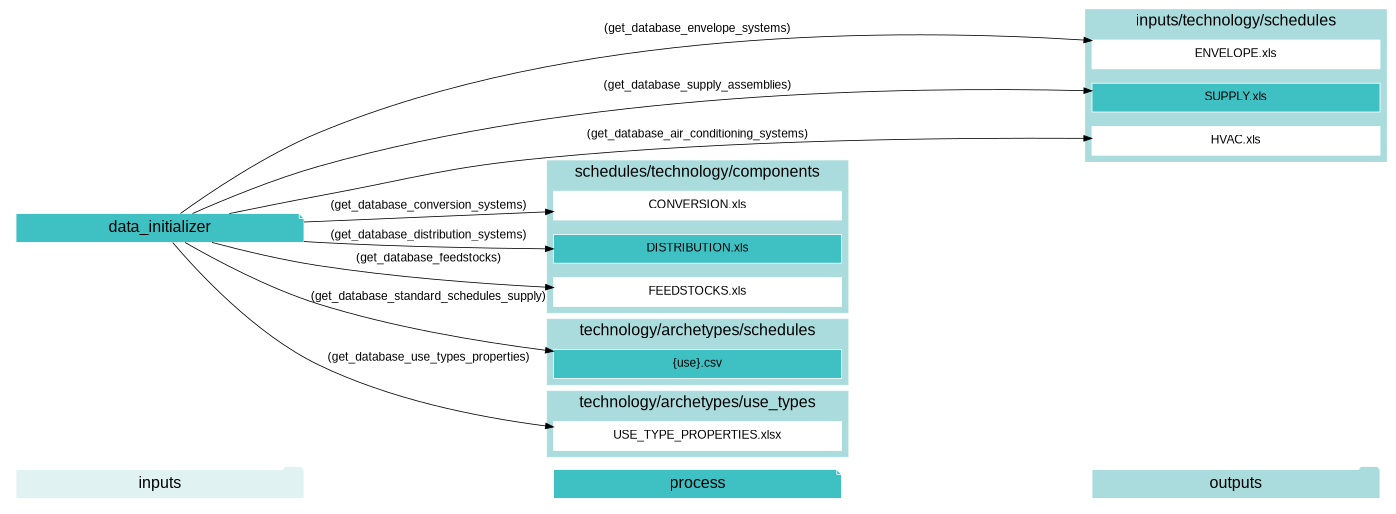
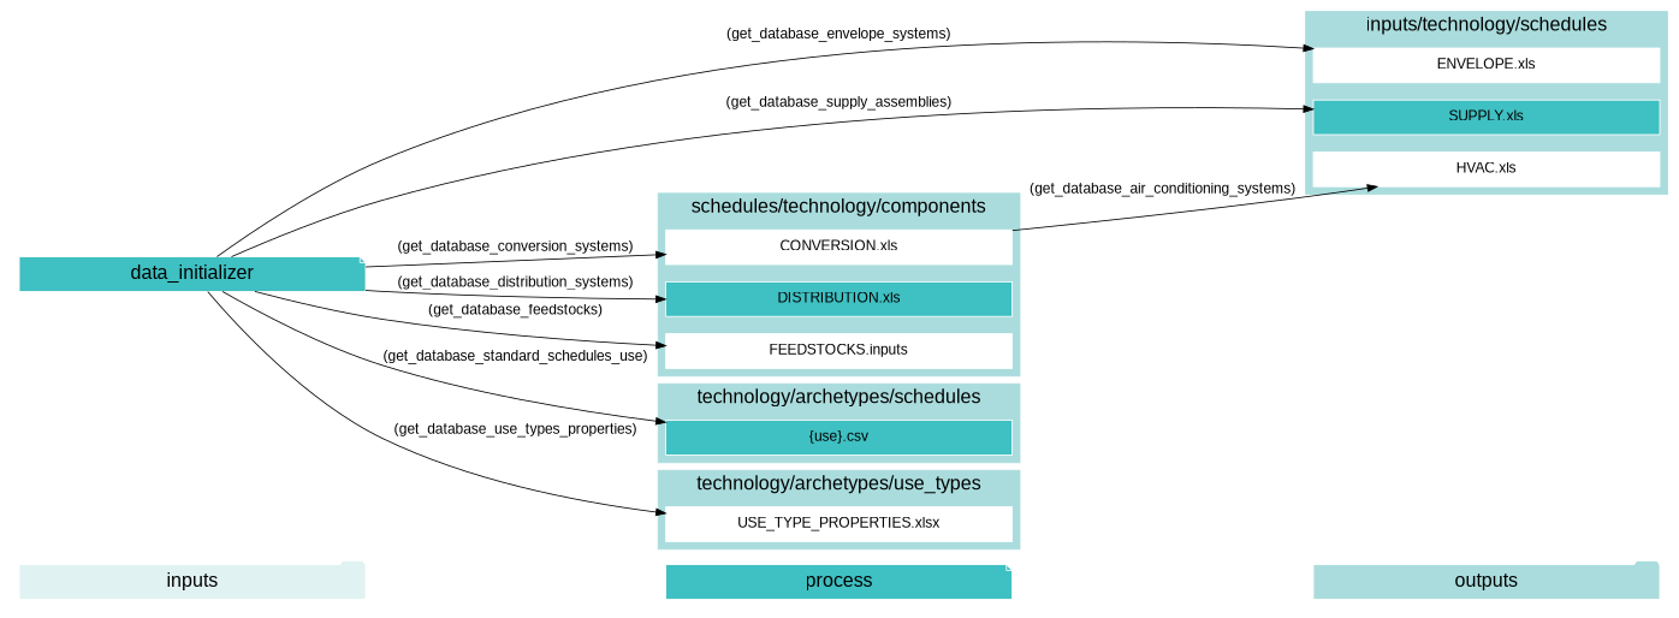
  digraph {
    fontname="Liberation Sans"
    newrank=true
    rankdir=LR
    node [color=white fixedsize=true fontname="Liberation Sans" fontsize=15 shape=box style=filled]
    edge [fontname="Liberation Sans" fontsize=15]
    process [fillcolor="#3FC0C2" fontsize=20 shape=note width=5]
    outputs [fillcolor="#aadcdd" fontsize=20 shape=folder width=5]
    inputs [fillcolor="#E1F2F2" fontsize=20 shape=folder width=5]
    "HVAC.xls" [width=5]
    "ENVELOPE.xls" [width=5]
    "SUPPLY.xls" [fillcolor="#3FC0C2" width=5]
    "CONVERSION.xls" [width=5]
    "DISTRIBUTION.xls" [fillcolor="#3FC0C2" width=5]
-   "FEEDSTOCKS.xls" [width=5]
+   "FEEDSTOCKS.xls" [width=5 label="FEEDSTOCKS.inputs"]
    "{use}.csv" [fillcolor="#3FC0C2" width=5]
    "USE_TYPE_PROPERTIES.xlsx" [width=5]
    data_initializer [fillcolor="#3FC0C2" fontsize=20 shape=note width=5]
    subgraph cluster_1 {
      fontsize=25
      style=invis
      process
      outputs
      inputs
    }
    subgraph cluster_2 {
      color="#aadcdd"
      fontsize=20
      label="inputs/technology/schedules"
      rank=same
      style=filled
      "HVAC.xls"
      "ENVELOPE.xls"
      "SUPPLY.xls"
    }
    subgraph cluster_3 {
      color="#aadcdd"
      fontsize=20
      label="schedules/technology/components"
      rank=same
      style=filled
      "CONVERSION.xls"
      "DISTRIBUTION.xls"
      "FEEDSTOCKS.xls"
    }
    subgraph cluster_4 {
      color="#aadcdd"
      fontsize=20
      label="technology/archetypes/schedules"
      rank=same
      style=filled
      "{use}.csv"
    }
    subgraph cluster_5 {
      color="#aadcdd"
      fontsize=20
      label="technology/archetypes/use_types"
      rank=same
      style=filled
      "USE_TYPE_PROPERTIES.xlsx"
    }
    process -> outputs [style=invis]
    inputs -> process [style=invis]
-   data_initializer -> "HVAC.xls" [label="(get_database_air_conditioning_systems)"]
+   "CONVERSION.xls" -> "HVAC.xls" [label="(get_database_air_conditioning_systems)"]
    data_initializer -> "ENVELOPE.xls" [label="(get_database_envelope_systems)"]
    data_initializer -> "SUPPLY.xls" [label="(get_database_supply_assemblies)"]
    data_initializer -> "CONVERSION.xls" [label="(get_database_conversion_systems)"]
    data_initializer -> "DISTRIBUTION.xls" [label="(get_database_distribution_systems)"]
    data_initializer -> "FEEDSTOCKS.xls" [label="(get_database_feedstocks)"]
-   data_initializer -> "{use}.csv" [label="(get_database_standard_schedules_supply)"]
+   data_initializer -> "{use}.csv" [label="(get_database_standard_schedules_use)"]
    data_initializer -> "USE_TYPE_PROPERTIES.xlsx" [label="(get_database_use_types_properties)"]
  }
